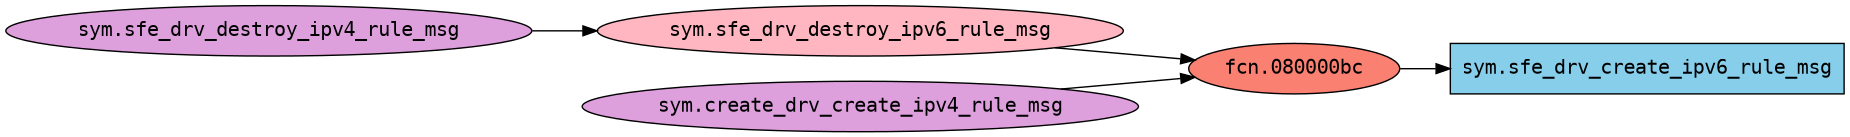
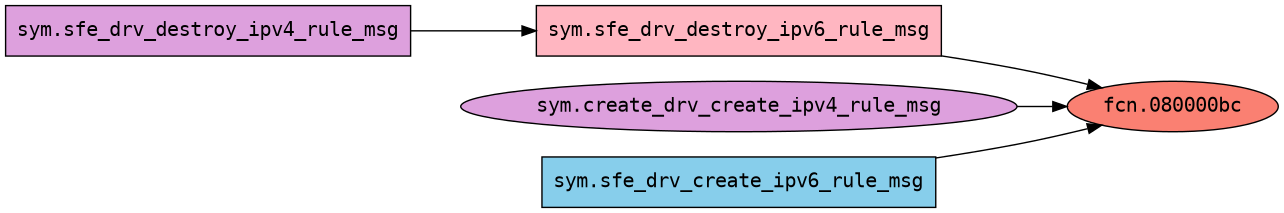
  digraph {
    fontname="DejaVu Sans Mono"
    rankdir=LR
    node [fillcolor=plum fontname="DejaVu Sans Mono" shape=ellipse style=filled]
    edge [fontname="DejaVu Sans Mono"]
-   n1 [label="sym.sfe_drv_destroy_ipv4_rule_msg"]
-   n2 [fillcolor=lightpink label="sym.sfe_drv_destroy_ipv6_rule_msg"]
+   n1 [label="sym.sfe_drv_destroy_ipv4_rule_msg" shape=box]
+   n2 [fillcolor=lightpink label="sym.sfe_drv_destroy_ipv6_rule_msg" shape=box]
    n3 [fillcolor=salmon label="fcn.080000bc"]
    n4 [label="sym.create_drv_create_ipv4_rule_msg"]
    n5 [fillcolor=skyblue label="sym.sfe_drv_create_ipv6_rule_msg" shape=box]
    n1 -> n2
    n2 -> n3
    n4 -> n3
-   n3 -> n5
+   n5 -> n3
  }
